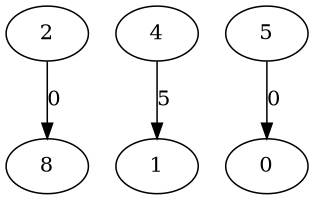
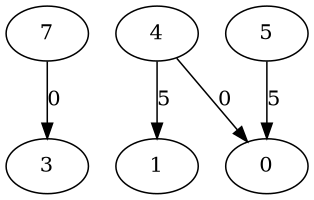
  digraph {
-   2
-   3 [label=8]
+   2 [label=7]
+   3
    4
    1
    0
    5
    2 -> 3 [label=0]
    4 -> 1 [label=5]
-   5 -> 0 [label=0]
+   4 -> 0 [label=0]
+   5 -> 0 [label=5]
  }
